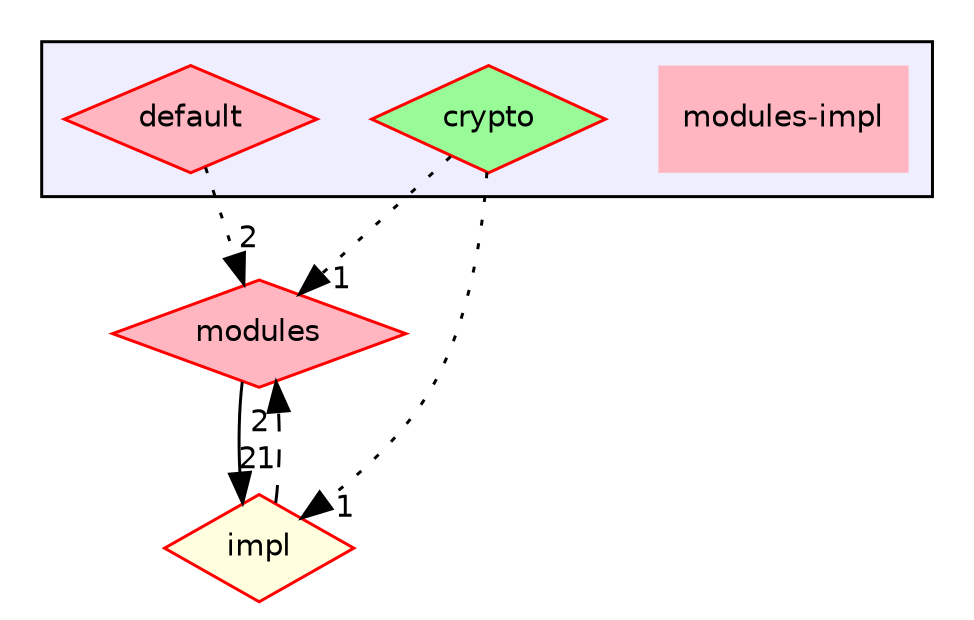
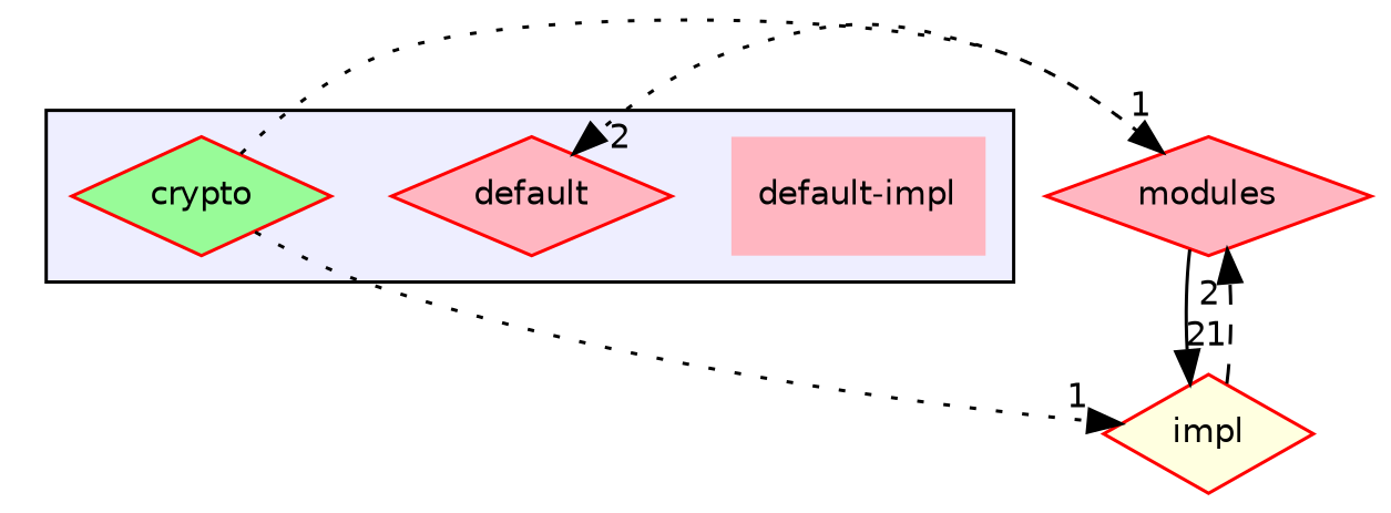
  digraph {
    compound=true
    node [fillcolor=lightpink fontname=Helvetica fontsize=10 shape=diamond style=filled color=red]
    edge [headlabel=2 labeldistance=1.5 labelfontname=Helvetica labelfontsize=10 style=dotted]
-   n1 [label="modules-impl" shape=plaintext color=""]
+   n1 [label="default-impl" shape=plaintext color=""]
    n2 [label=default]
    n3 [fillcolor=palegreen label=crypto]
    n4 [label=modules]
    n5 [fillcolor=lightyellow label=impl]
    subgraph cluster_1 {
      bgcolor="#eeeeff"
      pencolor=black
      n1
      n2
      n3
    }
-   n2 -> n4
+   n4 -> n2
    n3 -> n4 [headlabel=1]
    n3 -> n5 [headlabel=1]
    n4 -> n5 [headlabel=21 style=solid]
    n5 -> n4 [style=dashed]
  }
